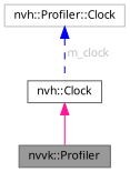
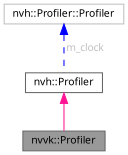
  digraph {
    fontname="Noto Sans"
    node [color=gray40 fillcolor=white fontname="Noto Sans" fontsize=10 shape=box style=filled]
    edge [dir=back fontname="Noto Sans" fontsize=10 labelfontname=Helvetica labelfontsize=10]
    n1 [fillcolor=grey60 fontcolor=black height=0.2 label="nvvk::Profiler" width=0.4]
-   n2 [height=0.2 label="nvh::Clock" width=0.4]
-   n3 [color=grey75 height=0.2 label="nvh::Profiler::Clock" width=0.4]
+   n2 [height=0.2 label="nvh::Profiler" width=0.4]
+   n3 [color=grey75 height=0.2 label="nvh::Profiler::Profiler" width=0.4]
    n2 -> n1 [color=deeppink style=solid]
    n3 -> n2 [color=blue fontcolor=grey label=" m_clock" style=dashed]
  }
